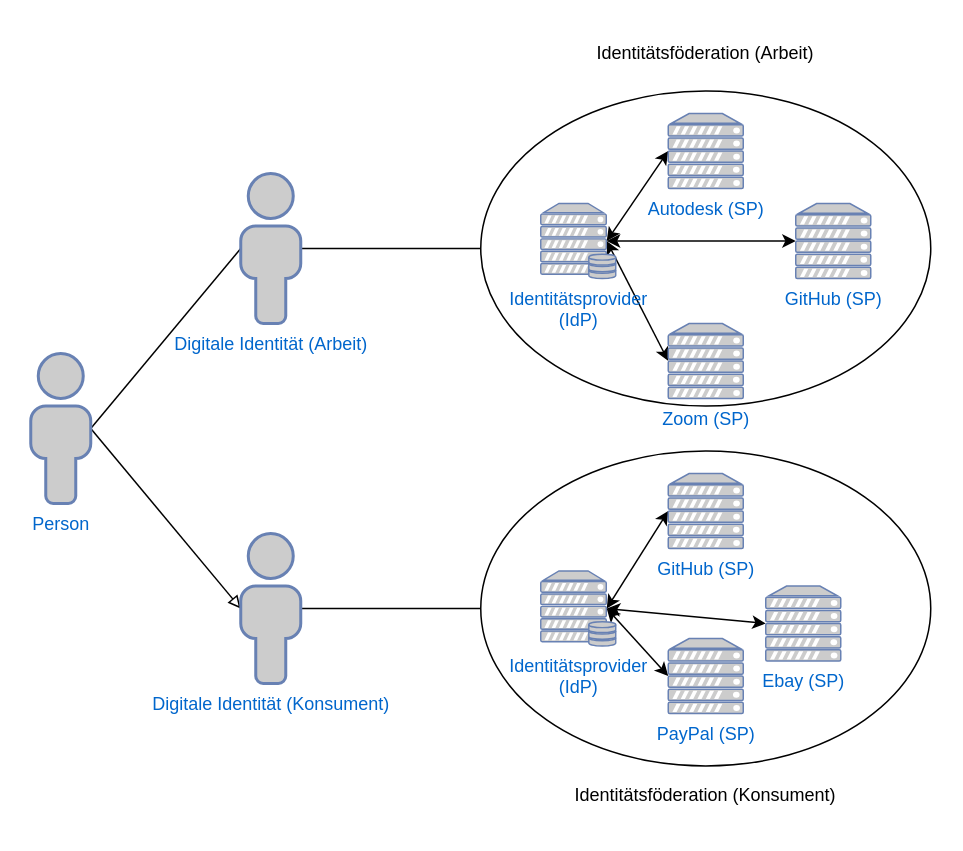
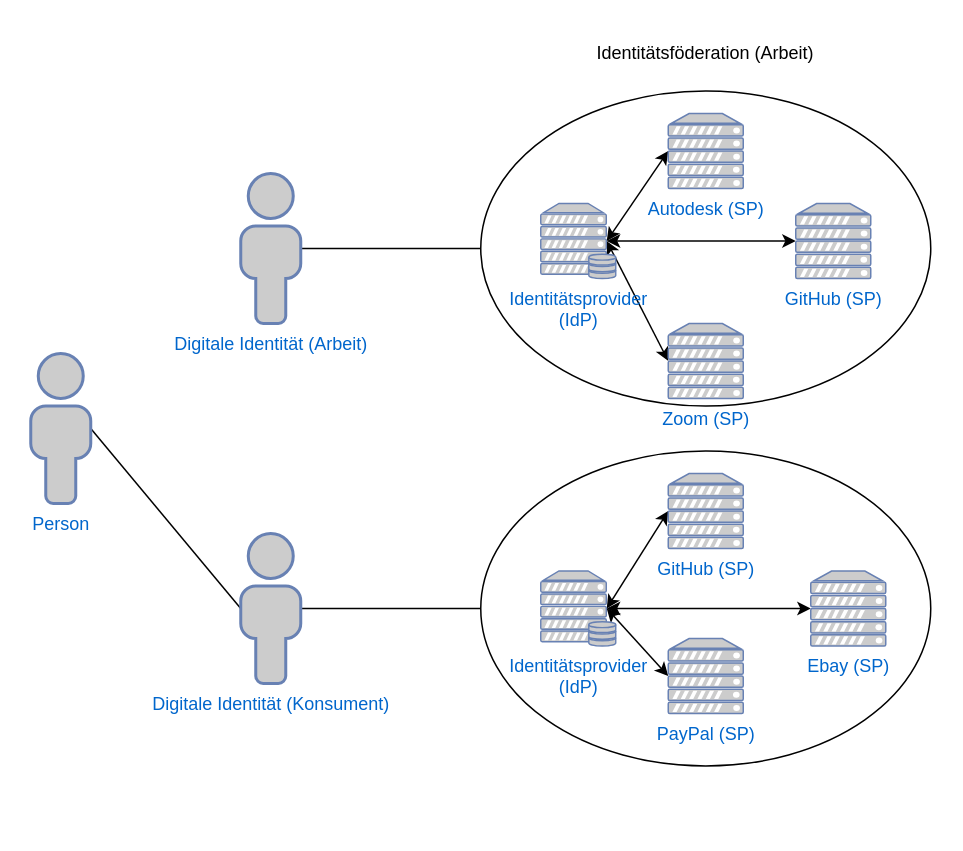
  <mxCell id="0" />
  <mxCell id="1" parent="0" />
- <mxCell id="2" style="edgeStyle=none;html=1;entryX=0;entryY=0.5;entryDx=0;entryDy=0;entryPerimeter=0;startArrow=none;startFill=0;endArrow=none;endFill=0;exitX=1;exitY=0.5;exitDx=0;exitDy=0;exitPerimeter=0;" edge="1" parent="1" source="4" target="6"><mxGeometry relative="1" as="geometry" /></mxCell>
- <mxCell id="3" style="edgeStyle=none;html=1;entryX=0;entryY=0.5;entryDx=0;entryDy=0;entryPerimeter=0;startArrow=none;startFill=0;endArrow=block;endFill=0;exitX=1;exitY=0.5;exitDx=0;exitDy=0;exitPerimeter=0;" edge="1" parent="1" source="4" target="8"><mxGeometry relative="1" as="geometry" /></mxCell>
+ <mxCell id="3" style="edgeStyle=none;html=1;entryX=0;entryY=0.5;entryDx=0;entryDy=0;entryPerimeter=0;startArrow=none;startFill=0;endArrow=none;endFill=0;exitX=1;exitY=0.5;exitDx=0;exitDy=0;exitPerimeter=0;" edge="1" parent="1" source="4" target="8"><mxGeometry relative="1" as="geometry" /></mxCell>
  <mxCell id="4" value="Person" style="fontColor=#0066CC;verticalAlign=top;verticalLabelPosition=bottom;labelPosition=center;align=center;html=1;outlineConnect=0;fillColor=#CCCCCC;strokeColor=#6881B3;gradientColor=none;gradientDirection=north;strokeWidth=2;shape=mxgraph.networks.user_male;" vertex="1" parent="1"><mxGeometry x="20" y="235" width="40" height="100" as="geometry" /></mxCell>
  <mxCell id="5" style="edgeStyle=none;html=1;entryX=0;entryY=0.5;entryDx=0;entryDy=0;startArrow=none;startFill=0;endArrow=none;endFill=0;" edge="1" parent="1" source="6" target="9"><mxGeometry relative="1" as="geometry" /></mxCell>
  <mxCell id="6" value="Digitale Identität (Arbeit)" style="fontColor=#0066CC;verticalAlign=top;verticalLabelPosition=bottom;labelPosition=center;align=center;html=1;outlineConnect=0;fillColor=#CCCCCC;strokeColor=#6881B3;gradientColor=none;gradientDirection=north;strokeWidth=2;shape=mxgraph.networks.user_male;" vertex="1" parent="1"><mxGeometry x="160" width="40" height="100" as="geometry" y="115" /></mxCell>
  <mxCell id="7" style="edgeStyle=none;html=1;entryX=0;entryY=0.5;entryDx=0;entryDy=0;startArrow=none;startFill=0;endArrow=none;endFill=0;" edge="1" parent="1" source="8" target="10"><mxGeometry relative="1" as="geometry" /></mxCell>
  <mxCell id="8" value="Digitale Identität (Konsument)" style="fontColor=#0066CC;verticalAlign=top;verticalLabelPosition=bottom;labelPosition=center;align=center;html=1;outlineConnect=0;fillColor=#CCCCCC;strokeColor=#6881B3;gradientColor=none;gradientDirection=north;strokeWidth=2;shape=mxgraph.networks.user_male;" vertex="1" parent="1"><mxGeometry x="160" y="355" width="40" height="100" as="geometry" /></mxCell>
  <mxCell id="9" value="" style="ellipse;whiteSpace=wrap;html=1;" vertex="1" parent="1"><mxGeometry x="320" y="60" width="300" height="210" as="geometry" /></mxCell>
  <mxCell id="10" value="" style="ellipse;whiteSpace=wrap;html=1;" vertex="1" parent="1"><mxGeometry x="320" y="300" width="300" height="210" as="geometry" /></mxCell>
  <mxCell id="11" style="edgeStyle=none;html=1;entryX=0;entryY=0.5;entryDx=0;entryDy=0;entryPerimeter=0;startArrow=classic;startFill=1;exitX=0.88;exitY=0.5;exitDx=0;exitDy=0;exitPerimeter=0;" edge="1" parent="1" source="14" target="19"><mxGeometry relative="1" as="geometry" /></mxCell>
  <mxCell id="12" style="edgeStyle=none;html=1;entryX=0;entryY=0.5;entryDx=0;entryDy=0;entryPerimeter=0;startArrow=classic;startFill=1;exitX=0.88;exitY=0.5;exitDx=0;exitDy=0;exitPerimeter=0;" edge="1" parent="1" source="14" target="20"><mxGeometry relative="1" as="geometry" /></mxCell>
  <mxCell id="13" style="edgeStyle=none;html=1;entryX=0;entryY=0.5;entryDx=0;entryDy=0;entryPerimeter=0;startArrow=classic;startFill=1;exitX=0.88;exitY=0.5;exitDx=0;exitDy=0;exitPerimeter=0;" edge="1" parent="1" source="14" target="21"><mxGeometry relative="1" as="geometry" /></mxCell>
  <mxCell id="14" value="Identitätsprovider&lt;br&gt;(IdP)" style="fontColor=#0066CC;verticalAlign=top;verticalLabelPosition=bottom;labelPosition=center;align=center;html=1;outlineConnect=0;fillColor=#CCCCCC;strokeColor=#6881B3;gradientColor=none;gradientDirection=north;strokeWidth=2;shape=mxgraph.networks.server_storage;" vertex="1" parent="1"><mxGeometry x="360" y="135" width="50" height="50" as="geometry" /></mxCell>
  <mxCell id="15" style="edgeStyle=none;html=1;entryX=0;entryY=0.5;entryDx=0;entryDy=0;entryPerimeter=0;exitX=0.88;exitY=0.5;exitDx=0;exitDy=0;exitPerimeter=0;startArrow=classic;startFill=1;" edge="1" parent="1" source="18" target="22"><mxGeometry relative="1" as="geometry" /></mxCell>
  <mxCell id="16" style="edgeStyle=none;html=1;entryX=0;entryY=0.5;entryDx=0;entryDy=0;entryPerimeter=0;exitX=0.88;exitY=0.5;exitDx=0;exitDy=0;exitPerimeter=0;startArrow=classic;startFill=1;" edge="1" parent="1" source="18" target="23"><mxGeometry relative="1" as="geometry" /></mxCell>
  <mxCell id="17" style="edgeStyle=none;html=1;entryX=0;entryY=0.5;entryDx=0;entryDy=0;entryPerimeter=0;exitX=0.88;exitY=0.5;exitDx=0;exitDy=0;exitPerimeter=0;startArrow=classic;startFill=1;" edge="1" parent="1" source="18" target="24"><mxGeometry relative="1" as="geometry" /></mxCell>
  <mxCell id="18" value="Identitätsprovider&lt;br&gt;(IdP)" style="fontColor=#0066CC;verticalAlign=top;verticalLabelPosition=bottom;labelPosition=center;align=center;html=1;outlineConnect=0;fillColor=#CCCCCC;strokeColor=#6881B3;gradientColor=none;gradientDirection=north;strokeWidth=2;shape=mxgraph.networks.server_storage;" vertex="1" parent="1"><mxGeometry x="360" y="380" width="50" height="50" as="geometry" /></mxCell>
  <mxCell id="19" value="Autodesk (SP)" style="fontColor=#0066CC;verticalAlign=top;verticalLabelPosition=bottom;labelPosition=center;align=center;html=1;outlineConnect=0;fillColor=#CCCCCC;strokeColor=#6881B3;gradientColor=none;gradientDirection=north;strokeWidth=2;shape=mxgraph.networks.server;" vertex="1" parent="1"><mxGeometry x="445" y="75" width="50" height="50" as="geometry" /></mxCell>
  <mxCell id="20" value="GitHub (SP)" style="fontColor=#0066CC;verticalAlign=top;verticalLabelPosition=bottom;labelPosition=center;align=center;html=1;outlineConnect=0;fillColor=#CCCCCC;strokeColor=#6881B3;gradientColor=none;gradientDirection=north;strokeWidth=2;shape=mxgraph.networks.server;" vertex="1" parent="1"><mxGeometry x="530" y="135" width="50" height="50" as="geometry" /></mxCell>
  <mxCell id="21" value="Zoom (SP)" style="fontColor=#0066CC;verticalAlign=top;verticalLabelPosition=bottom;labelPosition=center;align=center;html=1;outlineConnect=0;fillColor=#CCCCCC;strokeColor=#6881B3;gradientColor=none;gradientDirection=north;strokeWidth=2;shape=mxgraph.networks.server;" vertex="1" parent="1"><mxGeometry x="445" y="215" width="50" height="50" as="geometry" /></mxCell>
  <mxCell id="22" value="GitHub (SP)" style="fontColor=#0066CC;verticalAlign=top;verticalLabelPosition=bottom;labelPosition=center;align=center;html=1;outlineConnect=0;fillColor=#CCCCCC;strokeColor=#6881B3;gradientColor=none;gradientDirection=north;strokeWidth=2;shape=mxgraph.networks.server;" vertex="1" parent="1"><mxGeometry x="445" y="315" width="50" height="50" as="geometry" /></mxCell>
- <mxCell id="23" value="Ebay (SP)" style="fontColor=#0066CC;verticalAlign=top;verticalLabelPosition=bottom;labelPosition=center;align=center;html=1;outlineConnect=0;fillColor=#CCCCCC;strokeColor=#6881B3;gradientColor=none;gradientDirection=north;strokeWidth=2;shape=mxgraph.networks.server;" vertex="1" parent="1"><mxGeometry x="510" y="390" width="50" height="50" as="geometry" /></mxCell>
+ <mxCell id="23" value="Ebay (SP)" style="fontColor=#0066CC;verticalAlign=top;verticalLabelPosition=bottom;labelPosition=center;align=center;html=1;outlineConnect=0;fillColor=#CCCCCC;strokeColor=#6881B3;gradientColor=none;gradientDirection=north;strokeWidth=2;shape=mxgraph.networks.server;" vertex="1" parent="1"><mxGeometry x="540" y="380" width="50" height="50" as="geometry" /></mxCell>
  <mxCell id="24" value="PayPal (SP)" style="fontColor=#0066CC;verticalAlign=top;verticalLabelPosition=bottom;labelPosition=center;align=center;html=1;outlineConnect=0;fillColor=#CCCCCC;strokeColor=#6881B3;gradientColor=none;gradientDirection=north;strokeWidth=2;shape=mxgraph.networks.server;" vertex="1" parent="1"><mxGeometry x="445" y="425" width="50" height="50" as="geometry" /></mxCell>
  <mxCell id="25" value="Identitätsföderation (Arbeit)" style="text;html=1;strokeColor=none;fillColor=none;align=center;verticalAlign=middle;whiteSpace=wrap;rounded=0;" vertex="1" parent="1"><mxGeometry x="390" y="20" width="160" height="30" as="geometry" /></mxCell>
- <mxCell id="26" value="Identitätsföderation (Konsument)" style="text;html=1;strokeColor=none;fillColor=none;align=center;verticalAlign=middle;whiteSpace=wrap;rounded=0;" vertex="1" parent="1"><mxGeometry x="380" y="515" width="180" height="30" as="geometry" /></mxCell>
